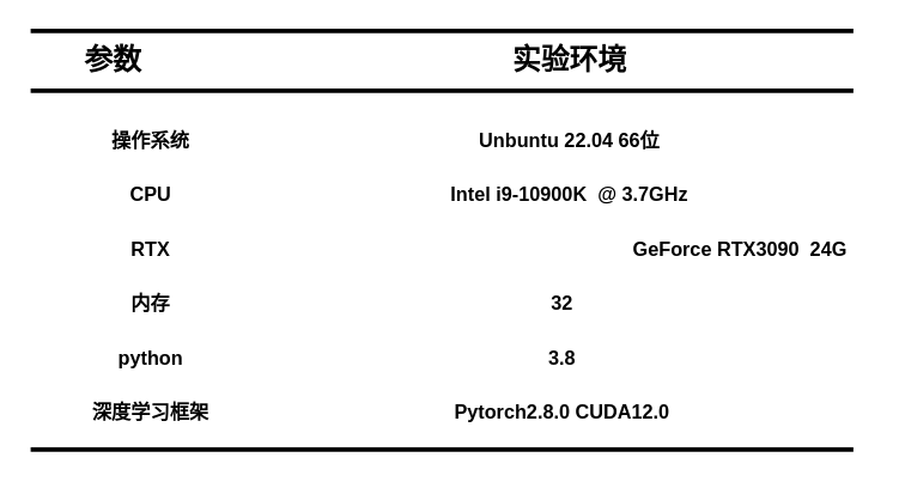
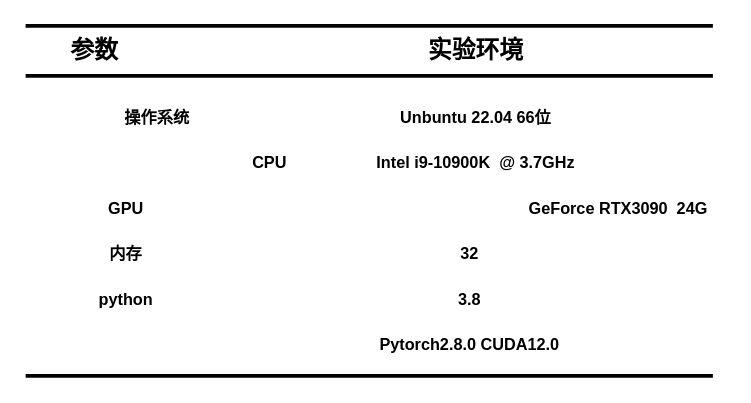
  <mxCell id="0" />
  <mxCell id="1" parent="0" />
  <mxCell id="2" value="" style="endArrow=none;html=1;rounded=0;strokeWidth=3;" parent="1" edge="1"><mxGeometry width="50" height="50" relative="1" as="geometry"><mxPoint x="20" y="20" as="sourcePoint" /><mxPoint x="570" y="20" as="targetPoint" /></mxGeometry></mxCell>
  <mxCell id="3" value="" style="endArrow=none;html=1;rounded=0;strokeWidth=3;" parent="1" edge="1"><mxGeometry width="50" height="50" relative="1" as="geometry"><mxPoint x="20" y="60" as="sourcePoint" /><mxPoint x="570" y="60" as="targetPoint" /></mxGeometry></mxCell>
  <mxCell id="4" value="&lt;b&gt;&lt;font style=&quot;font-size: 19px;&quot;&gt;参数&lt;/font&gt;&lt;/b&gt;" style="text;html=1;align=center;verticalAlign=middle;resizable=0;points=[];autosize=1;strokeColor=none;fillColor=none;" parent="1" vertex="1"><mxGeometry x="45" y="20" width="60" height="40" as="geometry" /></mxCell>
  <mxCell id="5" value="&lt;span style=&quot;font-size: 19px;&quot;&gt;&lt;b&gt;实验环境&lt;/b&gt;&lt;/span&gt;" style="text;html=1;align=center;verticalAlign=middle;resizable=0;points=[];autosize=1;strokeColor=none;fillColor=none;" parent="1" vertex="1"><mxGeometry x="330" y="20" width="100" height="40" as="geometry" /></mxCell>
  <mxCell id="6" value="" style="endArrow=none;html=1;rounded=0;strokeWidth=3;" parent="1" edge="1"><mxGeometry width="50" height="50" relative="1" as="geometry"><mxPoint x="20" y="300" as="sourcePoint" /><mxPoint x="570" y="300" as="targetPoint" /></mxGeometry></mxCell>
- <mxCell id="7" value="&lt;b&gt;&lt;font style=&quot;font-size: 13px;&quot;&gt;操作系统&lt;/font&gt;&lt;/b&gt;" style="text;html=1;align=center;verticalAlign=middle;resizable=0;points=[];autosize=1;strokeColor=none;fillColor=none;strokeWidth=1;" parent="1" vertex="1"><mxGeometry x="60" y="78" width="80" height="30" as="geometry" /></mxCell>
- <mxCell id="8" value="&lt;font style=&quot;font-size: 13px;&quot;&gt;&lt;b&gt;CPU&lt;/b&gt;&lt;/font&gt;" style="text;html=1;align=center;verticalAlign=middle;resizable=0;points=[];autosize=1;strokeColor=none;fillColor=none;strokeWidth=1;" parent="1" vertex="1"><mxGeometry x="75" y="114" width="50" height="30" as="geometry" /></mxCell>
- <mxCell id="9" value="&lt;font style=&quot;font-size: 13px;&quot;&gt;&lt;b&gt;RTX&lt;/b&gt;&lt;/font&gt;" style="text;html=1;align=center;verticalAlign=middle;resizable=0;points=[];autosize=1;strokeColor=none;fillColor=none;strokeWidth=1;" parent="1" vertex="1"><mxGeometry x="75" y="151" width="50" height="30" as="geometry" /></mxCell>
+ <mxCell id="7" value="&lt;b&gt;&lt;font style=&quot;font-size: 13px;&quot;&gt;操作系统&lt;/font&gt;&lt;/b&gt;" style="text;html=1;align=center;verticalAlign=middle;resizable=0;points=[];autosize=1;strokeColor=none;fillColor=none;strokeWidth=1;" parent="1" vertex="1"><mxGeometry x="85" y="78" width="80" height="30" as="geometry" /></mxCell>
+ <mxCell id="8" value="&lt;font style=&quot;font-size: 13px;&quot;&gt;&lt;b&gt;CPU&lt;/b&gt;&lt;/font&gt;" style="text;html=1;align=center;verticalAlign=middle;resizable=0;points=[];autosize=1;strokeColor=none;fillColor=none;strokeWidth=1;" parent="1" vertex="1"><mxGeometry x="190" y="114" width="50" height="30" as="geometry" /></mxCell>
+ <mxCell id="9" value="&lt;font style=&quot;font-size: 13px;&quot;&gt;&lt;b&gt;GPU&lt;/b&gt;&lt;/font&gt;" style="text;html=1;align=center;verticalAlign=middle;resizable=0;points=[];autosize=1;strokeColor=none;fillColor=none;strokeWidth=1;" parent="1" vertex="1"><mxGeometry x="75" y="151" width="50" height="30" as="geometry" /></mxCell>
  <mxCell id="10" value="&lt;font style=&quot;font-size: 13px;&quot;&gt;&lt;b&gt;内存&lt;/b&gt;&lt;/font&gt;" style="text;html=1;align=center;verticalAlign=middle;resizable=0;points=[];autosize=1;strokeColor=none;fillColor=none;strokeWidth=1;" parent="1" vertex="1"><mxGeometry x="75" y="187" width="50" height="30" as="geometry" /></mxCell>
  <mxCell id="11" value="&lt;font style=&quot;font-size: 13px;&quot;&gt;&lt;b&gt;python&lt;/b&gt;&lt;/font&gt;" style="text;html=1;align=center;verticalAlign=middle;resizable=0;points=[];autosize=1;strokeColor=none;fillColor=none;strokeWidth=1;" parent="1" vertex="1"><mxGeometry x="65" y="224" width="70" height="30" as="geometry" /></mxCell>
- <mxCell id="12" value="&lt;font style=&quot;font-size: 13px;&quot;&gt;&lt;b&gt;深度学习框架&lt;/b&gt;&lt;/font&gt;" style="text;html=1;align=center;verticalAlign=middle;resizable=0;points=[];autosize=1;strokeColor=none;fillColor=none;" parent="1" vertex="1"><mxGeometry x="50" y="260" width="100" height="30" as="geometry" /></mxCell>
  <mxCell id="13" value="&lt;span style=&quot;font-size: 13px;&quot;&gt;&lt;b&gt;Unbuntu 22.04 66位&lt;/b&gt;&lt;/span&gt;" style="text;html=1;align=center;verticalAlign=middle;resizable=0;points=[];autosize=1;strokeColor=none;fillColor=none;strokeWidth=1;" parent="1" vertex="1"><mxGeometry x="310" y="78" width="140" height="30" as="geometry" /></mxCell>
  <mxCell id="14" value="&lt;span style=&quot;font-size: 13px;&quot;&gt;&lt;b&gt;Intel i9-10900K&amp;nbsp; @ 3.7GHz&lt;/b&gt;&lt;/span&gt;" style="text;html=1;align=center;verticalAlign=middle;resizable=0;points=[];autosize=1;strokeColor=none;fillColor=none;strokeWidth=1;" parent="1" vertex="1"><mxGeometry x="290" y="114" width="180" height="30" as="geometry" /></mxCell>
  <mxCell id="15" value="&lt;span style=&quot;font-size: 13px;&quot;&gt;&lt;b&gt;GeForce RTX3090&amp;nbsp; 24G&lt;/b&gt;&lt;/span&gt;" style="text;html=1;align=center;verticalAlign=middle;resizable=0;points=[];autosize=1;strokeColor=none;fillColor=none;strokeWidth=1;" parent="1" vertex="1"><mxGeometry x="409" y="151" width="170" height="30" as="geometry" /></mxCell>
  <mxCell id="16" value="&lt;span style=&quot;font-size: 13px;&quot;&gt;&lt;b&gt;32&lt;/b&gt;&lt;/span&gt;" style="text;html=1;align=center;verticalAlign=middle;resizable=0;points=[];autosize=1;strokeColor=none;fillColor=none;strokeWidth=1;" parent="1" vertex="1"><mxGeometry x="355" y="187" width="40" height="30" as="geometry" /></mxCell>
  <mxCell id="17" value="&lt;span style=&quot;font-size: 13px;&quot;&gt;&lt;b&gt;3.8&lt;/b&gt;&lt;/span&gt;" style="text;html=1;align=center;verticalAlign=middle;resizable=0;points=[];autosize=1;strokeColor=none;fillColor=none;strokeWidth=1;" parent="1" vertex="1"><mxGeometry x="355" y="224" width="40" height="30" as="geometry" /></mxCell>
  <mxCell id="18" value="&lt;span style=&quot;font-size: 13px;&quot;&gt;&lt;b&gt;Pytorch2.8.0 CUDA12.0&lt;/b&gt;&lt;/span&gt;" style="text;html=1;align=center;verticalAlign=middle;resizable=0;points=[];autosize=1;strokeColor=none;fillColor=none;strokeWidth=1;" parent="1" vertex="1"><mxGeometry x="290" y="260" width="170" height="30" as="geometry" /></mxCell>
